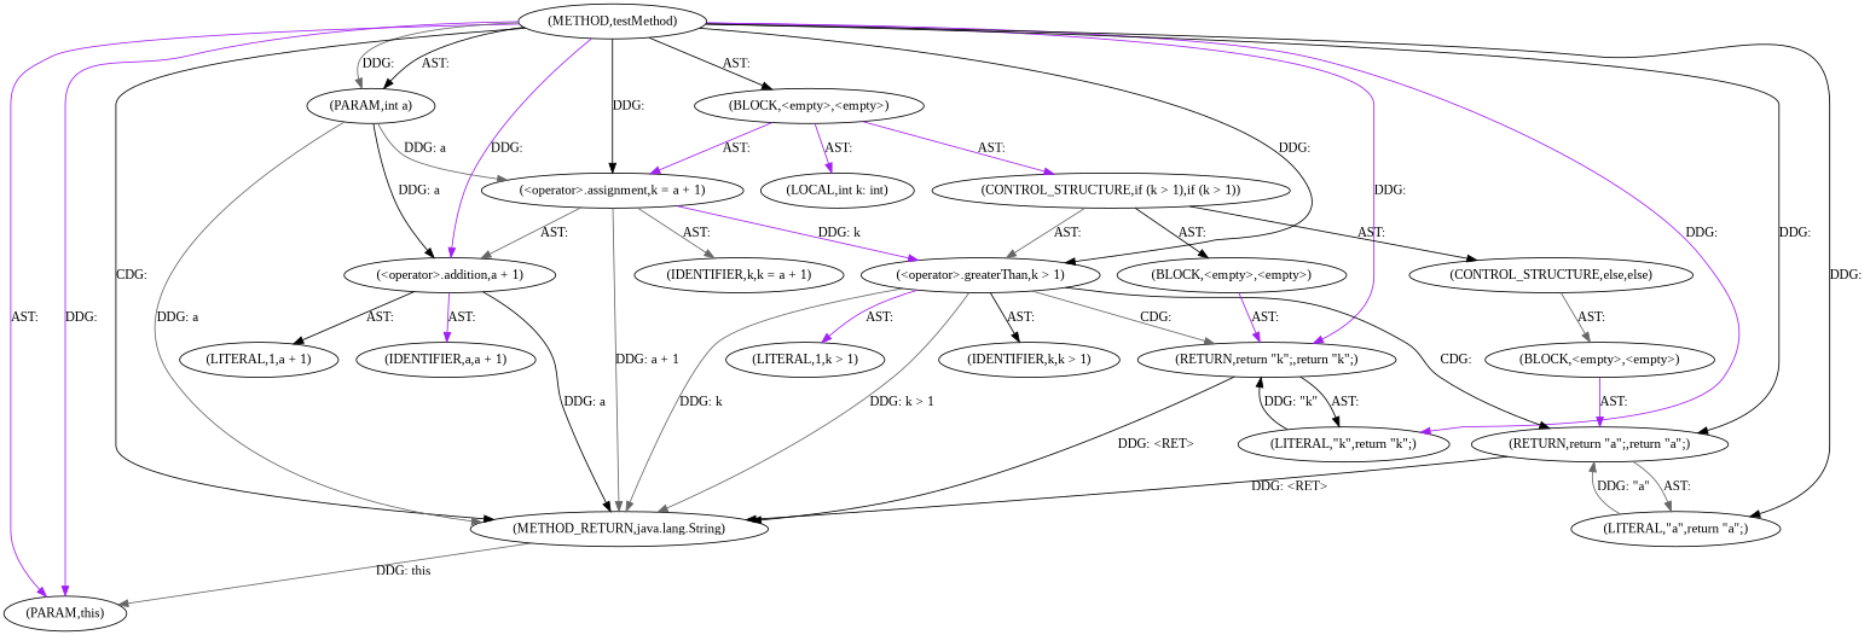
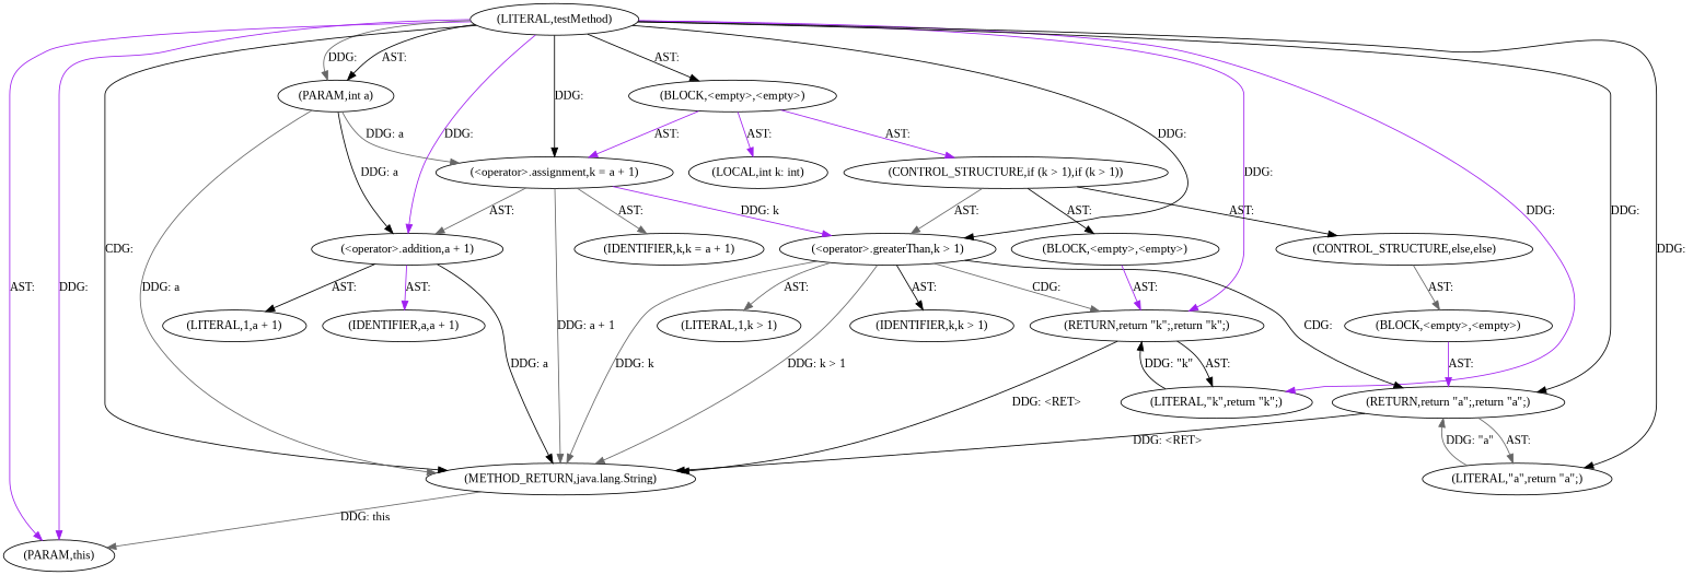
  digraph {
    fontname="Liberation Serif"
    node [fontname="Liberation Serif"]
    edge [color=black fontname="Liberation Serif"]
-   n1 [label="(METHOD,testMethod)"]
+   n1 [label="(LITERAL,testMethod)"]
    n2 [label="(PARAM,this)"]
    n3 [label="(PARAM,int a)"]
    n4 [label="(BLOCK,<empty>,<empty>)"]
    n5 [label="(<operator>.assignment,k = a + 1)"]
    n6 [label="(<operator>.addition,a + 1)"]
    n7 [label="(<operator>.greaterThan,k > 1)"]
    n8 [label="(RETURN,return \"k\";,return \"k\";)"]
    n9 [label="(LITERAL,\"k\",return \"k\";)"]
    n10 [label="(RETURN,return \"a\";,return \"a\";)"]
    n11 [label="(LITERAL,\"a\",return \"a\";)"]
    n12 [label="(METHOD_RETURN,java.lang.String)"]
    n13 [label="(LOCAL,int k: int)"]
    n14 [label="(CONTROL_STRUCTURE,if (k > 1),if (k > 1))"]
    n15 [label="(IDENTIFIER,k,k = a + 1)"]
    n16 [label="(IDENTIFIER,a,a + 1)"]
    n17 [label="(LITERAL,1,a + 1)"]
    n18 [label="(IDENTIFIER,k,k > 1)"]
    n19 [label="(LITERAL,1,k > 1)"]
    n20 [label="(BLOCK,<empty>,<empty>)"]
    n21 [label="(CONTROL_STRUCTURE,else,else)"]
    n22 [label="(BLOCK,<empty>,<empty>)"]
    n1 -> n2 [color=purple label="AST: "]
    n1 -> n2 [color=purple label="DDG: "]
    n1 -> n3 [label="AST: "]
    n1 -> n3 [color=gray40 label="DDG: "]
    n1 -> n4 [label="AST: "]
    n1 -> n5 [label="DDG: "]
    n1 -> n6 [color=purple label="DDG: "]
    n1 -> n7 [label="DDG: "]
    n1 -> n8 [color=purple label="DDG: "]
    n1 -> n9 [color=purple label="DDG: "]
    n1 -> n10 [label="DDG: "]
    n1 -> n11 [label="DDG: "]
    n1 -> n12 [label="CDG: "]
    n3 -> n5 [color=gray40 label="DDG: a"]
    n3 -> n6 [label="DDG: a"]
    n3 -> n12 [color=gray40 label="DDG: a"]
    n4 -> n5 [color=purple label="AST: "]
    n4 -> n13 [color=purple label="AST: "]
    n4 -> n14 [color=purple label="AST: "]
    n5 -> n6 [color=gray40 label="AST: "]
    n5 -> n7 [color=purple label="DDG: k"]
    n5 -> n12 [color=gray40 label="DDG: a + 1"]
    n5 -> n15 [color=gray40 label="AST: "]
    n6 -> n12 [label="DDG: a"]
    n6 -> n16 [color=purple label="AST: "]
    n6 -> n17 [label="AST: "]
    n7 -> n8 [color=gray40 label="CDG: "]
    n7 -> n10 [label="CDG: "]
    n7 -> n12 [color=gray40 label="DDG: k"]
    n7 -> n12 [color=gray40 label="DDG: k > 1"]
    n7 -> n18 [label="AST: "]
-   n7 -> n19 [color=purple label="AST: "]
+   n7 -> n19 [color=gray40 label="AST: "]
    n8 -> n9 [label="AST: "]
    n8 -> n12 [label="DDG: <RET>"]
    n9 -> n8 [label="DDG: \"k\""]
    n10 -> n11 [color=gray40 label="AST: "]
    n10 -> n12 [label="DDG: <RET>"]
    n11 -> n10 [color=gray40 label="DDG: \"a\""]
    n12 -> n2 [color=gray40 label="DDG: this"]
    n14 -> n7 [color=gray40 label="AST: "]
    n14 -> n20 [label="AST: "]
    n14 -> n21 [label="AST: "]
    n20 -> n8 [color=purple label="AST: "]
    n21 -> n22 [color=gray40 label="AST: "]
    n22 -> n10 [color=purple label="AST: "]
  }
